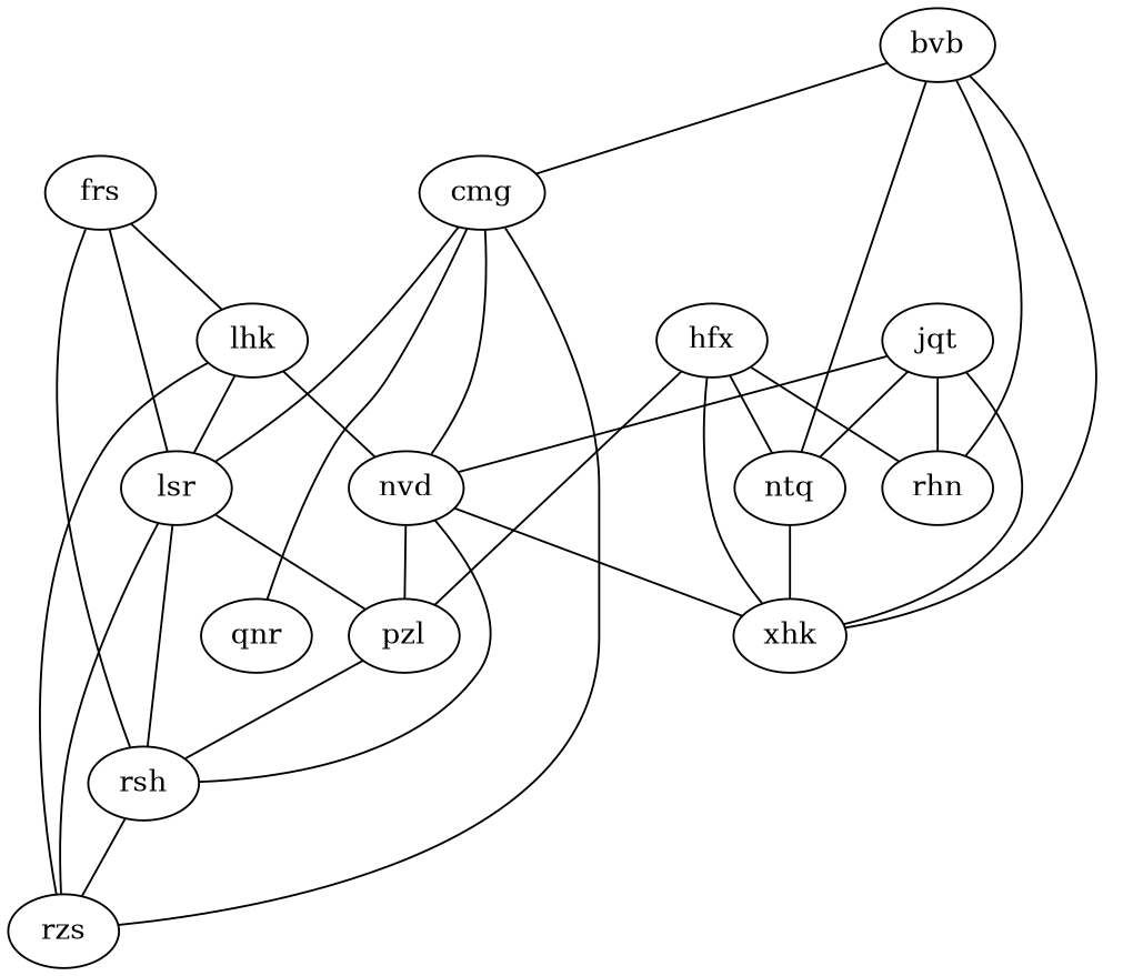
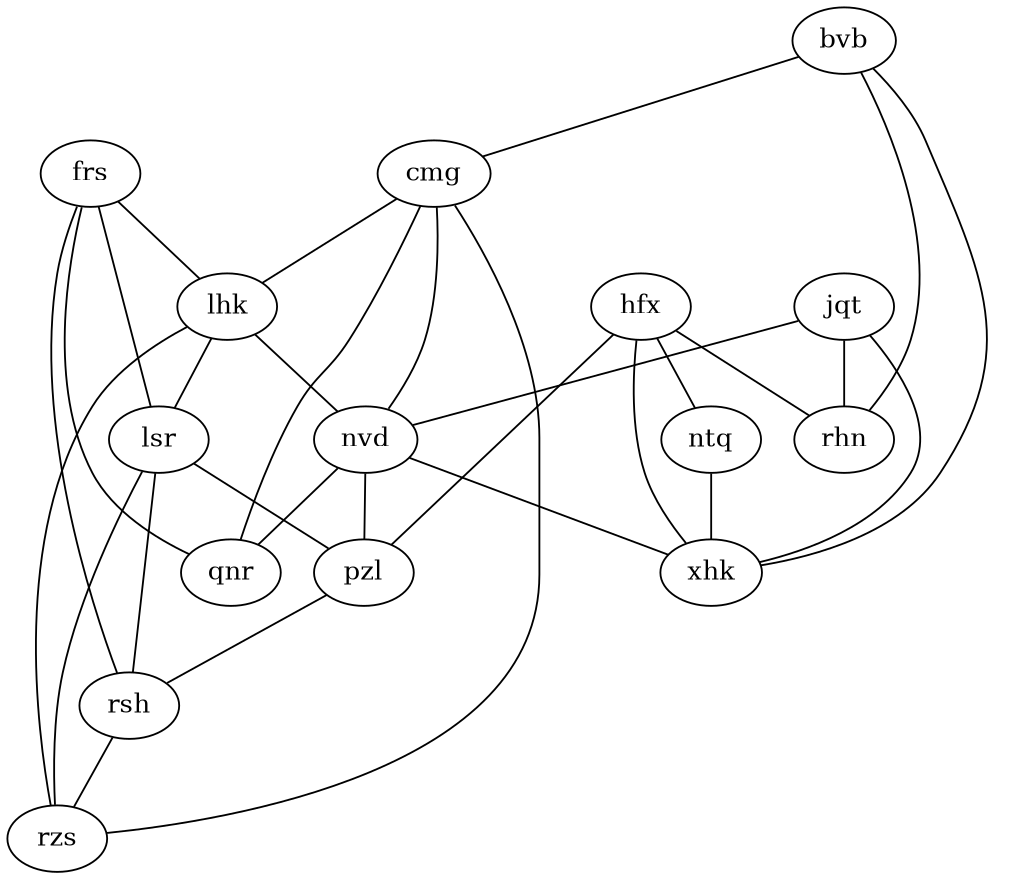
  graph {
    lsr
    pzl
    rsh
    rzs
    jqt
    xhk
    nvd
    rhn
    ntq
    qnr
    bvb
    cmg
    lhk
    hfx
    frs
    lsr -- pzl
    lsr -- rsh
    lsr -- rzs
    pzl -- rsh
    rsh -- rzs
    jqt -- xhk
    jqt -- nvd
    jqt -- rhn
-   jqt -- ntq
    nvd -- pzl
    nvd -- xhk
-   nvd -- rsh
+   nvd -- qnr
    ntq -- xhk
    bvb -- xhk
    bvb -- rhn
-   bvb -- ntq
    bvb -- cmg
    cmg -- rzs
    cmg -- nvd
    cmg -- qnr
-   cmg -- lsr
+   cmg -- lhk
    lhk -- lsr
    lhk -- rzs
    lhk -- nvd
    hfx -- pzl
    hfx -- xhk
    hfx -- rhn
    hfx -- ntq
    frs -- lsr
    frs -- rsh
+   frs -- qnr
    frs -- lhk
  }
